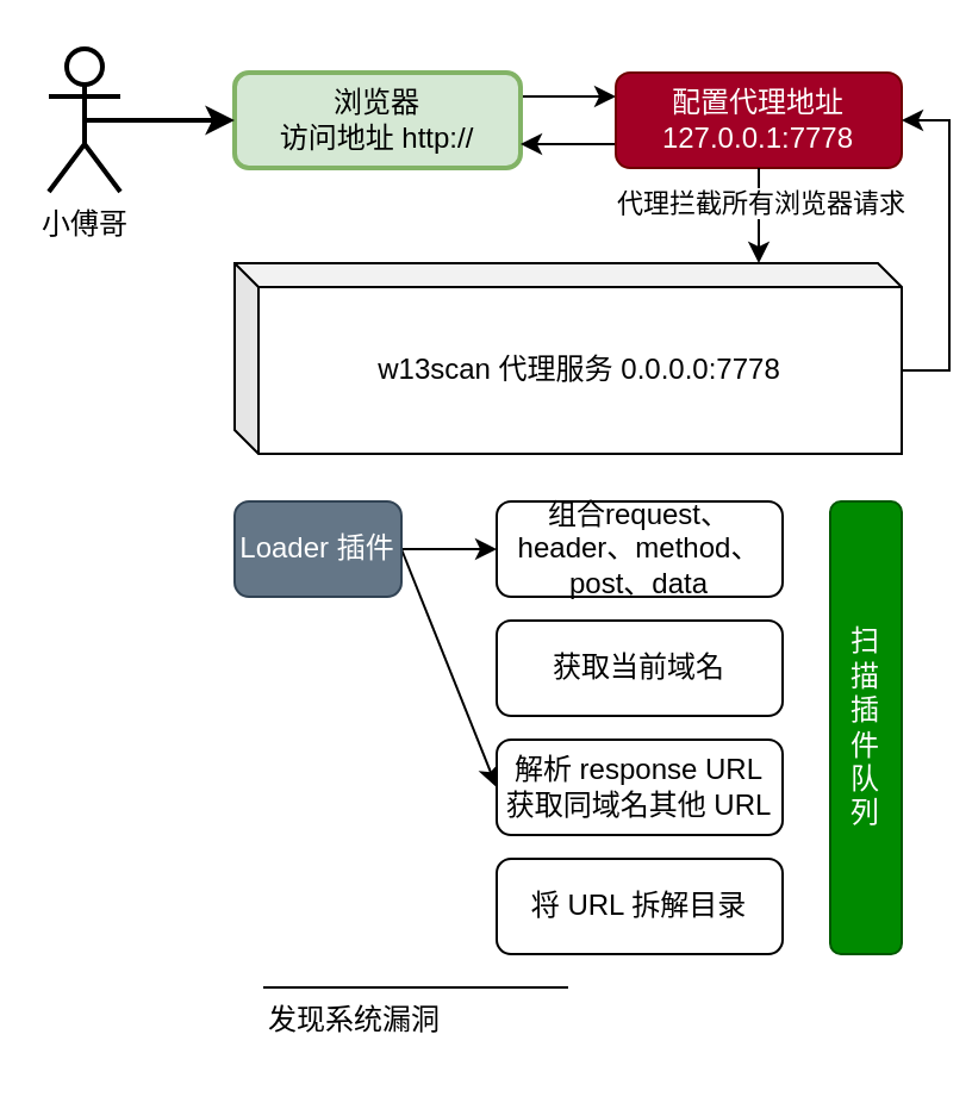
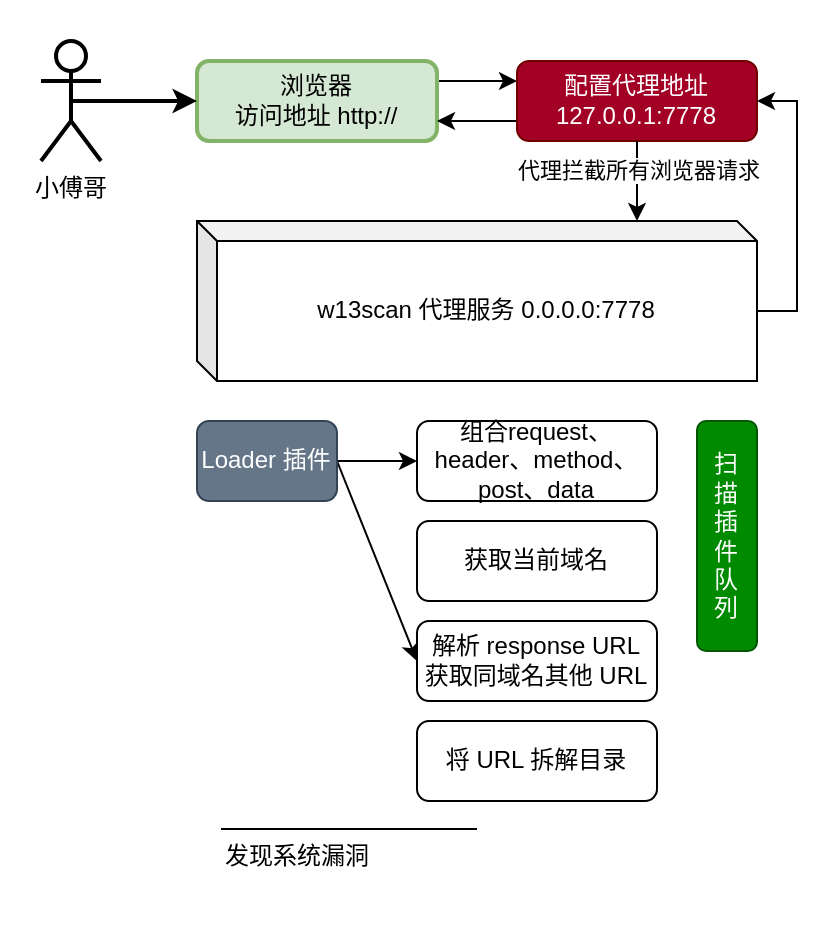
  <mxCell id="0" />
  <mxCell id="1" parent="0" />
  <mxCell id="2" value="" style="rounded=1;whiteSpace=wrap;html=1;fillColor=#a20025;fontColor=#ffffff;strokeColor=#6F0000;arcSize=50;" vertex="1" parent="1"><mxGeometry x="258" y="110" width="120" height="40" as="geometry" /></mxCell>
  <mxCell id="3" style="edgeStyle=orthogonalEdgeStyle;rounded=0;orthogonalLoop=1;jettySize=auto;html=1;exitX=1;exitY=0.25;exitDx=0;exitDy=0;entryX=0;entryY=0.25;entryDx=0;entryDy=0;" edge="1" parent="1" source="4" target="8"><mxGeometry relative="1" as="geometry" /></mxCell>
  <mxCell id="4" value="浏览器&lt;div&gt;访问地址 http://&lt;/div&gt;" style="rounded=1;whiteSpace=wrap;html=1;strokeWidth=2;fillColor=#d5e8d4;strokeColor=#82b366;" vertex="1" parent="1"><mxGeometry x="98" y="30" width="120" height="40" as="geometry" /></mxCell>
  <mxCell id="5" style="edgeStyle=orthogonalEdgeStyle;rounded=0;orthogonalLoop=1;jettySize=auto;html=1;exitX=0.5;exitY=0.5;exitDx=0;exitDy=0;exitPerimeter=0;strokeWidth=2;" edge="1" parent="1" source="6" target="4"><mxGeometry relative="1" as="geometry" /></mxCell>
  <mxCell id="6" value="小傅哥" style="shape=umlActor;verticalLabelPosition=bottom;verticalAlign=top;html=1;outlineConnect=0;strokeWidth=2;" vertex="1" parent="1"><mxGeometry x="20" y="20" width="30" height="60" as="geometry" /></mxCell>
  <mxCell id="7" style="edgeStyle=orthogonalEdgeStyle;rounded=0;orthogonalLoop=1;jettySize=auto;html=1;exitX=0;exitY=0.75;exitDx=0;exitDy=0;entryX=1;entryY=0.75;entryDx=0;entryDy=0;" edge="1" parent="1" source="8" target="4"><mxGeometry relative="1" as="geometry" /></mxCell>
  <mxCell id="8" value="配置代理地址&lt;div&gt;127.0.0.1:7778&lt;/div&gt;" style="rounded=1;whiteSpace=wrap;html=1;fillColor=#a20025;fontColor=#ffffff;strokeColor=#6F0000;" vertex="1" parent="1"><mxGeometry x="258" y="30" width="120" height="40" as="geometry" /></mxCell>
  <mxCell id="9" style="edgeStyle=orthogonalEdgeStyle;rounded=0;orthogonalLoop=1;jettySize=auto;html=1;exitX=0;exitY=0;exitDx=280;exitDy=45;exitPerimeter=0;entryX=1;entryY=0.5;entryDx=0;entryDy=0;" edge="1" parent="1" source="10" target="8"><mxGeometry relative="1" as="geometry" /></mxCell>
  <mxCell id="10" value="w13scan 代理服务 0.0.0.0:7778" style="shape=cube;whiteSpace=wrap;html=1;boundedLbl=1;backgroundOutline=1;darkOpacity=0.05;darkOpacity2=0.1;size=10;" vertex="1" parent="1"><mxGeometry x="98" y="110" width="280" height="80" as="geometry" /></mxCell>
  <mxCell id="11" style="edgeStyle=orthogonalEdgeStyle;rounded=0;orthogonalLoop=1;jettySize=auto;html=1;exitX=0.5;exitY=1;exitDx=0;exitDy=0;entryX=0.5;entryY=0;entryDx=0;entryDy=0;" edge="1" parent="1" source="8" target="2"><mxGeometry relative="1" as="geometry"><mxPoint x="288" y="110" as="targetPoint" /></mxGeometry></mxCell>
  <mxCell id="12" value="代理拦截所有浏览器请求" style="edgeLabel;html=1;align=center;verticalAlign=middle;resizable=0;points=[];" vertex="1" connectable="0" parent="11"><mxGeometry x="-0.31" relative="1" as="geometry"><mxPoint as="offset" /></mxGeometry></mxCell>
- <mxCell id="13" value="扫&lt;div&gt;描&lt;/div&gt;&lt;div&gt;插&lt;/div&gt;&lt;div&gt;件&lt;/div&gt;&lt;div&gt;队&lt;/div&gt;&lt;div&gt;列&lt;/div&gt;" style="rounded=1;whiteSpace=wrap;html=1;fillColor=#008a00;fontColor=#ffffff;strokeColor=#005700;" vertex="1" parent="1"><mxGeometry x="348" y="210" width="30" height="190" as="geometry" /></mxCell>
+ <mxCell id="13" value="扫&lt;div&gt;描&lt;/div&gt;&lt;div&gt;插&lt;/div&gt;&lt;div&gt;件&lt;/div&gt;&lt;div&gt;队&lt;/div&gt;&lt;div&gt;列&lt;/div&gt;" style="rounded=1;whiteSpace=wrap;html=1;fillColor=#008a00;fontColor=#ffffff;strokeColor=#005700;" vertex="1" parent="1"><mxGeometry x="348" y="210" width="30" height="115" as="geometry" /></mxCell>
  <mxCell id="14" style="edgeStyle=orthogonalEdgeStyle;rounded=0;orthogonalLoop=1;jettySize=auto;html=1;exitX=1;exitY=0.5;exitDx=0;exitDy=0;entryX=0;entryY=0.5;entryDx=0;entryDy=0;" edge="1" parent="1" source="16" target="17"><mxGeometry relative="1" as="geometry" /></mxCell>
  <mxCell id="15" style="rounded=0;orthogonalLoop=1;jettySize=auto;html=1;exitX=1;exitY=0.5;exitDx=0;exitDy=0;entryX=0;entryY=0.5;entryDx=0;entryDy=0;" edge="1" parent="1" source="16" target="19"><mxGeometry relative="1" as="geometry" /></mxCell>
  <mxCell id="16" value="Loader 插件" style="rounded=1;whiteSpace=wrap;html=1;fillColor=#647687;fontColor=#ffffff;strokeColor=#314354;" vertex="1" parent="1"><mxGeometry x="98" y="210" width="70" height="40" as="geometry" /></mxCell>
  <mxCell id="17" value="组合request、header、method、post、data" style="rounded=1;whiteSpace=wrap;html=1;" vertex="1" parent="1"><mxGeometry x="208" y="210" width="120" height="40" as="geometry" /></mxCell>
  <mxCell id="18" value="获取当前域名" style="rounded=1;whiteSpace=wrap;html=1;" vertex="1" parent="1"><mxGeometry x="208" y="260" width="120" height="40" as="geometry" /></mxCell>
  <mxCell id="19" value="解析 response URL&lt;div&gt;获取同域名其他 URL&lt;/div&gt;" style="rounded=1;whiteSpace=wrap;html=1;" vertex="1" parent="1"><mxGeometry x="208" y="310" width="120" height="40" as="geometry" /></mxCell>
  <mxCell id="20" value="将 URL 拆解目录" style="rounded=1;whiteSpace=wrap;html=1;" vertex="1" parent="1"><mxGeometry x="208" y="360" width="120" height="40" as="geometry" /></mxCell>
  <mxCell id="21" value="" style="endArrow=none;html=1;rounded=0;" edge="1" parent="1"><mxGeometry width="50" height="50" relative="1" as="geometry"><mxPoint x="110" y="414" as="sourcePoint" /><mxPoint x="238" y="414" as="targetPoint" /></mxGeometry></mxCell>
  <mxCell id="22" value="发现系统漏洞" style="text;html=1;align=center;verticalAlign=middle;resizable=0;points=[];autosize=1;strokeColor=none;fillColor=none;" vertex="1" parent="1"><mxGeometry x="103" y="415" width="90" height="26" as="geometry" /></mxCell>
